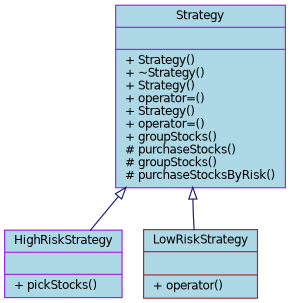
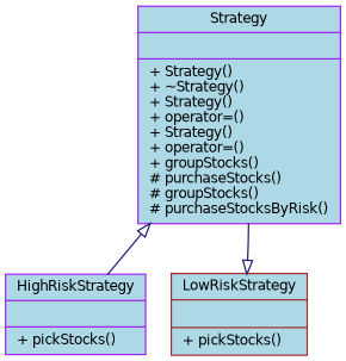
  digraph {
    node [color=purple fillcolor=lightblue fontname=Helvetica fontsize=10 shape=record style=filled]
    edge [arrowtail=onormal color=midnightblue dir=back fontname=Helvetica fontsize=10 labelfontname=Helvetica labelfontsize=10 style=solid]
    n1 [fontcolor=black height=0.2 label="{Strategy\n||+ Strategy()\l+ ~Strategy()\l+ Strategy()\l+ operator=()\l+ Strategy()\l+ operator=()\l+ groupStocks()\l# purchaseStocks()\l# groupStocks()\l# purchaseStocksByRisk()\l}" width=0.4]
    n2 [height=0.2 label="{HighRiskStrategy\n||+ pickStocks()\l}" width=0.4]
-   n3 [color=brown height=0.2 label="{LowRiskStrategy\n||+ operator()\l}" width=0.4]
+   n3 [color=brown height=0.2 label="{LowRiskStrategy\n||+ pickStocks()\l}" width=0.4]
    n1 -> n2
-   n1 -> n3
+   n3 -> n1
  }
